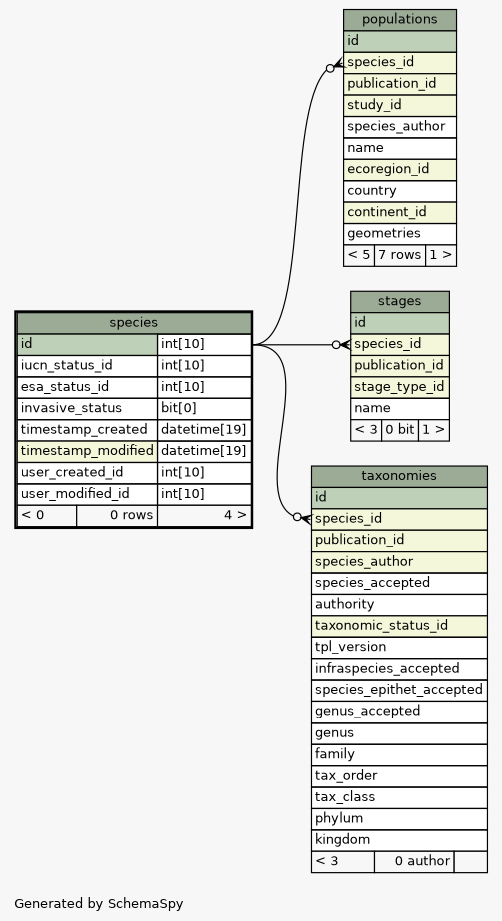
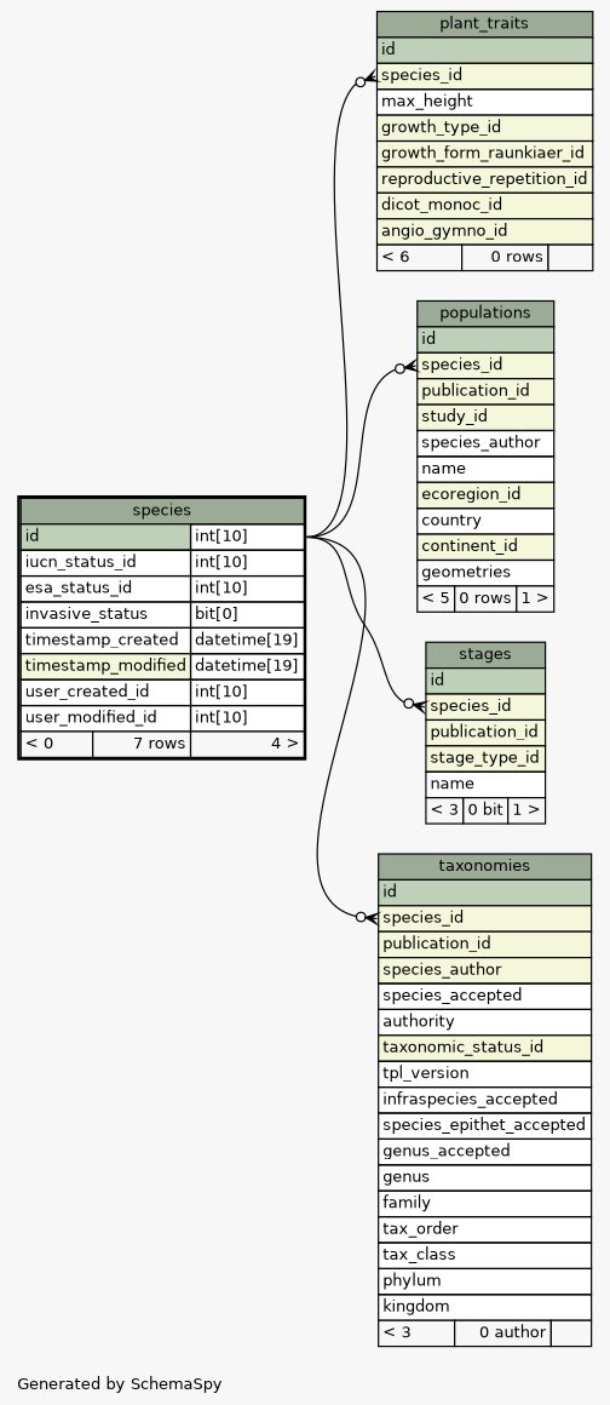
  digraph {
    bgcolor="#f7f7f7"
    fontname=Helvetica
    fontsize=11
    label="\nGenerated by SchemaSpy"
    labeljust=l
    nodesep=0.18
    rankdir=RL
    ranksep=0.46
    node [fontname=Helvetica fontsize=11 shape=plaintext]
    edge [arrowhead=none arrowsize=0.8 arrowtail=crowodot dir=back headport="id.type:e" tailport="species_id:w"]
-   n2 [label=<     <TABLE BORDER="2" CELLBORDER="1" CELLSPACING="0" BGCOLOR="#ffffff">       <TR><TD COLSPAN="3" BGCOLOR="#9bab96" ALIGN="CENTER">species</TD></TR>       <TR><TD PORT="id" COLSPAN="2" BGCOLOR="#bed1b8" ALIGN="LEFT">id</TD><TD PORT="id.type" ALIGN="LEFT">int[10]</TD></TR>       <TR><TD PORT="iucn_status_id" COLSPAN="2" ALIGN="LEFT">iucn_status_id</TD><TD PORT="iucn_status_id.type" ALIGN="LEFT">int[10]</TD></TR>       <TR><TD PORT="esa_status_id" COLSPAN="2" ALIGN="LEFT">esa_status_id</TD><TD PORT="esa_status_id.type" ALIGN="LEFT">int[10]</TD></TR>       <TR><TD PORT="invasive_status" COLSPAN="2" ALIGN="LEFT">invasive_status</TD><TD PORT="invasive_status.type" ALIGN="LEFT">bit[0]</TD></TR>       <TR><TD PORT="timestamp_created" COLSPAN="2" ALIGN="LEFT">timestamp_created</TD><TD PORT="timestamp_created.type" ALIGN="LEFT">datetime[19]</TD></TR>       <TR><TD PORT="timestamp_modified" COLSPAN="2" BGCOLOR="#f4f7da" ALIGN="LEFT">timestamp_modified</TD><TD PORT="timestamp_modified.type" ALIGN="LEFT">datetime[19]</TD></TR>       <TR><TD PORT="user_created_id" COLSPAN="2" ALIGN="LEFT">user_created_id</TD><TD PORT="user_created_id.type" ALIGN="LEFT">int[10]</TD></TR>       <TR><TD PORT="user_modified_id" COLSPAN="2" ALIGN="LEFT">user_modified_id</TD><TD PORT="user_modified_id.type" ALIGN="LEFT">int[10]</TD></TR>       <TR><TD ALIGN="LEFT" BGCOLOR="#f7f7f7">&lt; 0</TD><TD ALIGN="RIGHT" BGCOLOR="#f7f7f7">0 rows</TD><TD ALIGN="RIGHT" BGCOLOR="#f7f7f7">4 &gt;</TD></TR>     </TABLE>>]
-   n3 [label=<     <TABLE BORDER="0" CELLBORDER="1" CELLSPACING="0" BGCOLOR="#ffffff">       <TR><TD COLSPAN="3" BGCOLOR="#9bab96" ALIGN="CENTER">populations</TD></TR>       <TR><TD PORT="id" COLSPAN="3" BGCOLOR="#bed1b8" ALIGN="LEFT">id</TD></TR>       <TR><TD PORT="species_id" COLSPAN="3" BGCOLOR="#f4f7da" ALIGN="LEFT">species_id</TD></TR>       <TR><TD PORT="publication_id" COLSPAN="3" BGCOLOR="#f4f7da" ALIGN="LEFT">publication_id</TD></TR>       <TR><TD PORT="study_id" COLSPAN="3" BGCOLOR="#f4f7da" ALIGN="LEFT">study_id</TD></TR>       <TR><TD PORT="species_author" COLSPAN="3" ALIGN="LEFT">species_author</TD></TR>       <TR><TD PORT="name" COLSPAN="3" ALIGN="LEFT">name</TD></TR>       <TR><TD PORT="ecoregion_id" COLSPAN="3" BGCOLOR="#f4f7da" ALIGN="LEFT">ecoregion_id</TD></TR>       <TR><TD PORT="country" COLSPAN="3" ALIGN="LEFT">country</TD></TR>       <TR><TD PORT="continent_id" COLSPAN="3" BGCOLOR="#f4f7da" ALIGN="LEFT">continent_id</TD></TR>       <TR><TD PORT="geometries" COLSPAN="3" ALIGN="LEFT">geometries</TD></TR>       <TR><TD ALIGN="LEFT" BGCOLOR="#f7f7f7">&lt; 5</TD><TD ALIGN="RIGHT" BGCOLOR="#f7f7f7">7 rows</TD><TD ALIGN="RIGHT" BGCOLOR="#f7f7f7">1 &gt;</TD></TR>     </TABLE>>]
+   n1 [label=<     <TABLE BORDER="0" CELLBORDER="1" CELLSPACING="0" BGCOLOR="#ffffff">       <TR><TD COLSPAN="3" BGCOLOR="#9bab96" ALIGN="CENTER">plant_traits</TD></TR>       <TR><TD PORT="id" COLSPAN="3" BGCOLOR="#bed1b8" ALIGN="LEFT">id</TD></TR>       <TR><TD PORT="species_id" COLSPAN="3" BGCOLOR="#f4f7da" ALIGN="LEFT">species_id</TD></TR>       <TR><TD PORT="max_height" COLSPAN="3" ALIGN="LEFT">max_height</TD></TR>       <TR><TD PORT="growth_type_id" COLSPAN="3" BGCOLOR="#f4f7da" ALIGN="LEFT">growth_type_id</TD></TR>       <TR><TD PORT="growth_form_raunkiaer_id" COLSPAN="3" BGCOLOR="#f4f7da" ALIGN="LEFT">growth_form_raunkiaer_id</TD></TR>       <TR><TD PORT="reproductive_repetition_id" COLSPAN="3" BGCOLOR="#f4f7da" ALIGN="LEFT">reproductive_repetition_id</TD></TR>       <TR><TD PORT="dicot_monoc_id" COLSPAN="3" BGCOLOR="#f4f7da" ALIGN="LEFT">dicot_monoc_id</TD></TR>       <TR><TD PORT="angio_gymno_id" COLSPAN="3" BGCOLOR="#f4f7da" ALIGN="LEFT">angio_gymno_id</TD></TR>       <TR><TD ALIGN="LEFT" BGCOLOR="#f7f7f7">&lt; 6</TD><TD ALIGN="RIGHT" BGCOLOR="#f7f7f7">0 rows</TD><TD ALIGN="RIGHT" BGCOLOR="#f7f7f7">  </TD></TR>     </TABLE>>]
+   n2 [label=<     <TABLE BORDER="2" CELLBORDER="1" CELLSPACING="0" BGCOLOR="#ffffff">       <TR><TD COLSPAN="3" BGCOLOR="#9bab96" ALIGN="CENTER">species</TD></TR>       <TR><TD PORT="id" COLSPAN="2" BGCOLOR="#bed1b8" ALIGN="LEFT">id</TD><TD PORT="id.type" ALIGN="LEFT">int[10]</TD></TR>       <TR><TD PORT="iucn_status_id" COLSPAN="2" ALIGN="LEFT">iucn_status_id</TD><TD PORT="iucn_status_id.type" ALIGN="LEFT">int[10]</TD></TR>       <TR><TD PORT="esa_status_id" COLSPAN="2" ALIGN="LEFT">esa_status_id</TD><TD PORT="esa_status_id.type" ALIGN="LEFT">int[10]</TD></TR>       <TR><TD PORT="invasive_status" COLSPAN="2" ALIGN="LEFT">invasive_status</TD><TD PORT="invasive_status.type" ALIGN="LEFT">bit[0]</TD></TR>       <TR><TD PORT="timestamp_created" COLSPAN="2" ALIGN="LEFT">timestamp_created</TD><TD PORT="timestamp_created.type" ALIGN="LEFT">datetime[19]</TD></TR>       <TR><TD PORT="timestamp_modified" COLSPAN="2" BGCOLOR="#f4f7da" ALIGN="LEFT">timestamp_modified</TD><TD PORT="timestamp_modified.type" ALIGN="LEFT">datetime[19]</TD></TR>       <TR><TD PORT="user_created_id" COLSPAN="2" ALIGN="LEFT">user_created_id</TD><TD PORT="user_created_id.type" ALIGN="LEFT">int[10]</TD></TR>       <TR><TD PORT="user_modified_id" COLSPAN="2" ALIGN="LEFT">user_modified_id</TD><TD PORT="user_modified_id.type" ALIGN="LEFT">int[10]</TD></TR>       <TR><TD ALIGN="LEFT" BGCOLOR="#f7f7f7">&lt; 0</TD><TD ALIGN="RIGHT" BGCOLOR="#f7f7f7">7 rows</TD><TD ALIGN="RIGHT" BGCOLOR="#f7f7f7">4 &gt;</TD></TR>     </TABLE>>]
+   n3 [label=<     <TABLE BORDER="0" CELLBORDER="1" CELLSPACING="0" BGCOLOR="#ffffff">       <TR><TD COLSPAN="3" BGCOLOR="#9bab96" ALIGN="CENTER">populations</TD></TR>       <TR><TD PORT="id" COLSPAN="3" BGCOLOR="#bed1b8" ALIGN="LEFT">id</TD></TR>       <TR><TD PORT="species_id" COLSPAN="3" BGCOLOR="#f4f7da" ALIGN="LEFT">species_id</TD></TR>       <TR><TD PORT="publication_id" COLSPAN="3" BGCOLOR="#f4f7da" ALIGN="LEFT">publication_id</TD></TR>       <TR><TD PORT="study_id" COLSPAN="3" BGCOLOR="#f4f7da" ALIGN="LEFT">study_id</TD></TR>       <TR><TD PORT="species_author" COLSPAN="3" ALIGN="LEFT">species_author</TD></TR>       <TR><TD PORT="name" COLSPAN="3" ALIGN="LEFT">name</TD></TR>       <TR><TD PORT="ecoregion_id" COLSPAN="3" BGCOLOR="#f4f7da" ALIGN="LEFT">ecoregion_id</TD></TR>       <TR><TD PORT="country" COLSPAN="3" ALIGN="LEFT">country</TD></TR>       <TR><TD PORT="continent_id" COLSPAN="3" BGCOLOR="#f4f7da" ALIGN="LEFT">continent_id</TD></TR>       <TR><TD PORT="geometries" COLSPAN="3" ALIGN="LEFT">geometries</TD></TR>       <TR><TD ALIGN="LEFT" BGCOLOR="#f7f7f7">&lt; 5</TD><TD ALIGN="RIGHT" BGCOLOR="#f7f7f7">0 rows</TD><TD ALIGN="RIGHT" BGCOLOR="#f7f7f7">1 &gt;</TD></TR>     </TABLE>>]
    n4 [label=<     <TABLE BORDER="0" CELLBORDER="1" CELLSPACING="0" BGCOLOR="#ffffff">       <TR><TD COLSPAN="3" BGCOLOR="#9bab96" ALIGN="CENTER">stages</TD></TR>       <TR><TD PORT="id" COLSPAN="3" BGCOLOR="#bed1b8" ALIGN="LEFT">id</TD></TR>       <TR><TD PORT="species_id" COLSPAN="3" BGCOLOR="#f4f7da" ALIGN="LEFT">species_id</TD></TR>       <TR><TD PORT="publication_id" COLSPAN="3" BGCOLOR="#f4f7da" ALIGN="LEFT">publication_id</TD></TR>       <TR><TD PORT="stage_type_id" COLSPAN="3" BGCOLOR="#f4f7da" ALIGN="LEFT">stage_type_id</TD></TR>       <TR><TD PORT="name" COLSPAN="3" ALIGN="LEFT">name</TD></TR>       <TR><TD ALIGN="LEFT" BGCOLOR="#f7f7f7">&lt; 3</TD><TD ALIGN="RIGHT" BGCOLOR="#f7f7f7">0 bit</TD><TD ALIGN="RIGHT" BGCOLOR="#f7f7f7">1 &gt;</TD></TR>     </TABLE>>]
    n5 [label=<     <TABLE BORDER="0" CELLBORDER="1" CELLSPACING="0" BGCOLOR="#ffffff">       <TR><TD COLSPAN="3" BGCOLOR="#9bab96" ALIGN="CENTER">taxonomies</TD></TR>       <TR><TD PORT="id" COLSPAN="3" BGCOLOR="#bed1b8" ALIGN="LEFT">id</TD></TR>       <TR><TD PORT="species_id" COLSPAN="3" BGCOLOR="#f4f7da" ALIGN="LEFT">species_id</TD></TR>       <TR><TD PORT="publication_id" COLSPAN="3" BGCOLOR="#f4f7da" ALIGN="LEFT">publication_id</TD></TR>       <TR><TD PORT="species_author" COLSPAN="3" BGCOLOR="#f4f7da" ALIGN="LEFT">species_author</TD></TR>       <TR><TD PORT="species_accepted" COLSPAN="3" ALIGN="LEFT">species_accepted</TD></TR>       <TR><TD PORT="authority" COLSPAN="3" ALIGN="LEFT">authority</TD></TR>       <TR><TD PORT="taxonomic_status_id" COLSPAN="3" BGCOLOR="#f4f7da" ALIGN="LEFT">taxonomic_status_id</TD></TR>       <TR><TD PORT="tpl_version" COLSPAN="3" ALIGN="LEFT">tpl_version</TD></TR>       <TR><TD PORT="infraspecies_accepted" COLSPAN="3" ALIGN="LEFT">infraspecies_accepted</TD></TR>       <TR><TD PORT="species_epithet_accepted" COLSPAN="3" ALIGN="LEFT">species_epithet_accepted</TD></TR>       <TR><TD PORT="genus_accepted" COLSPAN="3" ALIGN="LEFT">genus_accepted</TD></TR>       <TR><TD PORT="genus" COLSPAN="3" ALIGN="LEFT">genus</TD></TR>       <TR><TD PORT="family" COLSPAN="3" ALIGN="LEFT">family</TD></TR>       <TR><TD PORT="tax_order" COLSPAN="3" ALIGN="LEFT">tax_order</TD></TR>       <TR><TD PORT="tax_class" COLSPAN="3" ALIGN="LEFT">tax_class</TD></TR>       <TR><TD PORT="phylum" COLSPAN="3" ALIGN="LEFT">phylum</TD></TR>       <TR><TD PORT="kingdom" COLSPAN="3" ALIGN="LEFT">kingdom</TD></TR>       <TR><TD ALIGN="LEFT" BGCOLOR="#f7f7f7">&lt; 3</TD><TD ALIGN="RIGHT" BGCOLOR="#f7f7f7">0 author</TD><TD ALIGN="RIGHT" BGCOLOR="#f7f7f7">  </TD></TR>     </TABLE>>]
+   n1 -> n2
    n3 -> n2
    n4 -> n2
    n5 -> n2
  }
